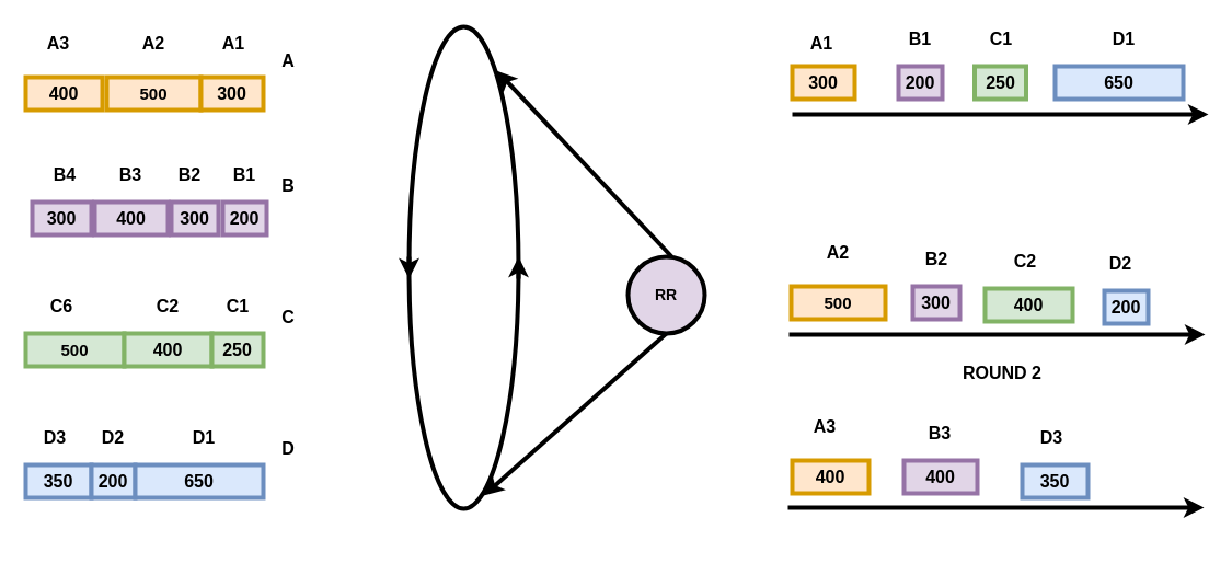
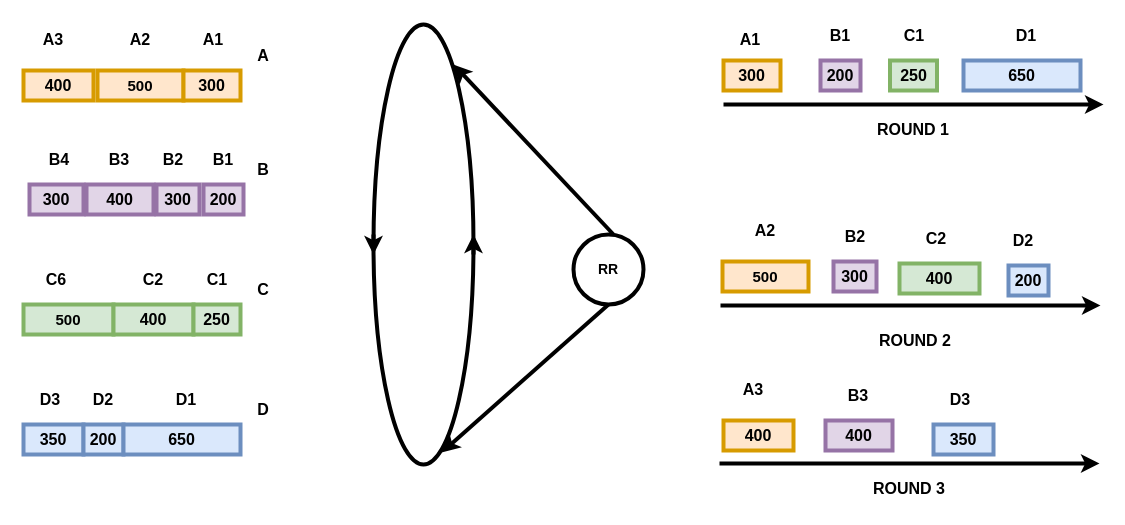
  <mxCell id="0" />
  <mxCell id="1" parent="0" />
  <mxCell id="2" value="" style="ellipse;whiteSpace=wrap;html=1;perimeterSpacing=0;strokeWidth=4;" parent="1" vertex="1"><mxGeometry x="373" y="24" width="100" height="440" as="geometry" /></mxCell>
  <mxCell id="3" value="" style="endArrow=classic;html=1;rounded=0;strokeWidth=4;" parent="1" edge="1"><mxGeometry width="50" height="50" relative="1" as="geometry"><mxPoint x="473" y="254" as="sourcePoint" /><mxPoint x="473" y="234" as="targetPoint" /></mxGeometry></mxCell>
  <mxCell id="4" value="" style="endArrow=classic;html=1;rounded=0;strokeWidth=4;" parent="1" edge="1"><mxGeometry width="50" height="50" relative="1" as="geometry"><mxPoint x="373" y="234" as="sourcePoint" /><mxPoint x="373" y="254" as="targetPoint" /></mxGeometry></mxCell>
- <mxCell id="5" value="&lt;b&gt;&lt;font style=&quot;font-size: 14px;&quot;&gt;RR&lt;/font&gt;&lt;/b&gt;" style="ellipse;whiteSpace=wrap;html=1;strokeWidth=4;fillColor=#e1d5e7;" parent="1" vertex="1"><mxGeometry x="573" y="234" width="70" height="70" as="geometry" /></mxCell>
+ <mxCell id="5" value="&lt;b&gt;&lt;font style=&quot;font-size: 14px;&quot;&gt;RR&lt;/font&gt;&lt;/b&gt;" style="ellipse;whiteSpace=wrap;html=1;strokeWidth=4;" parent="1" vertex="1"><mxGeometry x="573" y="234" width="70" height="70" as="geometry" /></mxCell>
  <mxCell id="6" value="&lt;b&gt;&lt;font style=&quot;font-size: 16px;&quot;&gt;400&lt;/font&gt;&lt;/b&gt;" style="rounded=0;whiteSpace=wrap;html=1;strokeWidth=4;fillColor=#ffe6cc;strokeColor=#d79b00;" parent="1" vertex="1"><mxGeometry x="23" y="70" width="70" height="30" as="geometry" /></mxCell>
  <mxCell id="7" value="&lt;b&gt;&lt;font style=&quot;font-size: 16px;&quot;&gt;300&lt;/font&gt;&lt;/b&gt;" style="rounded=0;whiteSpace=wrap;html=1;strokeWidth=4;fillColor=#e1d5e7;strokeColor=#9673a6;" parent="1" vertex="1"><mxGeometry x="29" y="184" width="54" height="30" as="geometry" /></mxCell>
  <mxCell id="8" value="&lt;font size=&quot;1&quot;&gt;&lt;b style=&quot;font-size: 15px;&quot;&gt;500&lt;/b&gt;&lt;/font&gt;" style="rounded=0;whiteSpace=wrap;html=1;strokeWidth=4;fillColor=#d5e8d4;strokeColor=#82b366;" parent="1" vertex="1"><mxGeometry x="23" y="304" width="90" height="30" as="geometry" /></mxCell>
  <mxCell id="9" value="&lt;b&gt;&lt;font style=&quot;font-size: 16px;&quot;&gt;350&lt;/font&gt;&lt;/b&gt;" style="rounded=0;whiteSpace=wrap;html=1;strokeWidth=4;fillColor=#dae8fc;strokeColor=#6c8ebf;" parent="1" vertex="1"><mxGeometry x="23" y="424" width="60" height="30" as="geometry" /></mxCell>
  <mxCell id="10" value="&lt;b&gt;&lt;font style=&quot;font-size: 15px;&quot;&gt;500&lt;/font&gt;&lt;/b&gt;" style="rounded=0;whiteSpace=wrap;html=1;strokeWidth=4;fillColor=#ffe6cc;strokeColor=#d79b00;" parent="1" vertex="1"><mxGeometry x="97" y="70" width="86" height="30" as="geometry" /></mxCell>
  <mxCell id="11" value="&lt;b&gt;&lt;font style=&quot;font-size: 16px;&quot;&gt;300&lt;/font&gt;&lt;/b&gt;" style="rounded=0;whiteSpace=wrap;html=1;strokeWidth=4;fillColor=#ffe6cc;strokeColor=#d79b00;" parent="1" vertex="1"><mxGeometry x="183" y="70" width="57" height="30" as="geometry" /></mxCell>
  <mxCell id="12" value="&lt;b&gt;&lt;font style=&quot;font-size: 16px;&quot;&gt;400&lt;/font&gt;&lt;/b&gt;" style="rounded=0;whiteSpace=wrap;html=1;strokeWidth=4;fillColor=#e1d5e7;strokeColor=#9673a6;" parent="1" vertex="1"><mxGeometry x="86" y="184" width="67" height="30" as="geometry" /></mxCell>
  <mxCell id="13" value="&lt;div&gt;&lt;b&gt;&lt;font style=&quot;font-size: 16px;&quot;&gt;300&lt;/font&gt;&lt;/b&gt;&lt;/div&gt;" style="rounded=0;whiteSpace=wrap;html=1;strokeWidth=4;fillColor=#e1d5e7;strokeColor=#9673a6;" parent="1" vertex="1"><mxGeometry x="156" y="184" width="43" height="30" as="geometry" /></mxCell>
  <mxCell id="14" value="&lt;b&gt;&lt;font style=&quot;font-size: 16px;&quot;&gt;400&lt;/font&gt;&lt;/b&gt;" style="rounded=0;whiteSpace=wrap;html=1;strokeWidth=4;fillColor=#d5e8d4;strokeColor=#82b366;" parent="1" vertex="1"><mxGeometry x="113" y="304" width="80" height="30" as="geometry" /></mxCell>
  <mxCell id="15" value="&lt;font size=&quot;1&quot;&gt;&lt;b style=&quot;font-size: 16px;&quot;&gt;250&lt;/b&gt;&lt;/font&gt;" style="rounded=0;whiteSpace=wrap;html=1;strokeWidth=4;fillColor=#d5e8d4;strokeColor=#82b366;" parent="1" vertex="1"><mxGeometry x="193" y="304" width="47" height="30" as="geometry" /></mxCell>
  <mxCell id="16" value="&lt;b&gt;&lt;font style=&quot;font-size: 16px;&quot;&gt;200&lt;/font&gt;&lt;/b&gt;" style="rounded=0;whiteSpace=wrap;html=1;strokeWidth=4;fillColor=#dae8fc;strokeColor=#6c8ebf;" parent="1" vertex="1"><mxGeometry x="83" y="424" width="40" height="30" as="geometry" /></mxCell>
  <mxCell id="17" value="&lt;b&gt;&lt;font style=&quot;font-size: 16px;&quot;&gt;650&lt;/font&gt;&lt;/b&gt;" style="rounded=0;whiteSpace=wrap;html=1;strokeWidth=4;fillColor=#dae8fc;strokeColor=#6c8ebf;" parent="1" vertex="1"><mxGeometry x="123" y="424" width="117" height="30" as="geometry" /></mxCell>
  <mxCell id="18" value="&lt;b&gt;&lt;font style=&quot;font-size: 16px;&quot;&gt;200&lt;/font&gt;&lt;/b&gt;" style="rounded=0;whiteSpace=wrap;html=1;strokeWidth=4;fillColor=#e1d5e7;strokeColor=#9673a6;" parent="1" vertex="1"><mxGeometry x="203" y="184" width="40" height="30" as="geometry" /></mxCell>
  <mxCell id="19" value="&lt;font style=&quot;font-size: 16px;&quot;&gt;&lt;b&gt;A&lt;/b&gt;&lt;/font&gt;" style="text;html=1;strokeColor=none;fillColor=none;align=center;verticalAlign=middle;whiteSpace=wrap;rounded=0;" parent="1" vertex="1"><mxGeometry x="233" y="40" width="60" height="30" as="geometry" /></mxCell>
  <mxCell id="20" value="A3" style="text;html=1;strokeColor=none;fillColor=none;align=center;verticalAlign=middle;whiteSpace=wrap;rounded=0;fontSize=16;fontStyle=1" parent="1" vertex="1"><mxGeometry x="23" y="24" width="60" height="30" as="geometry" /></mxCell>
  <mxCell id="21" value="A2" style="text;html=1;strokeColor=none;fillColor=none;align=center;verticalAlign=middle;whiteSpace=wrap;rounded=0;fontSize=16;fontStyle=1" parent="1" vertex="1"><mxGeometry x="110" y="24" width="60" height="30" as="geometry" /></mxCell>
  <mxCell id="22" value="A1" style="text;html=1;strokeColor=none;fillColor=none;align=center;verticalAlign=middle;whiteSpace=wrap;rounded=0;fontSize=16;fontStyle=1" parent="1" vertex="1"><mxGeometry x="183" y="24" width="60" height="30" as="geometry" /></mxCell>
  <mxCell id="23" value="B4" style="text;html=1;strokeColor=none;fillColor=none;align=center;verticalAlign=middle;whiteSpace=wrap;rounded=0;fontSize=16;fontStyle=1" parent="1" vertex="1"><mxGeometry x="29" y="144" width="60" height="30" as="geometry" /></mxCell>
  <mxCell id="24" value="B3" style="text;html=1;strokeColor=none;fillColor=none;align=center;verticalAlign=middle;whiteSpace=wrap;rounded=0;fontSize=16;fontStyle=1" parent="1" vertex="1"><mxGeometry x="89" y="144" width="60" height="30" as="geometry" /></mxCell>
  <mxCell id="25" value="B2" style="text;html=1;strokeColor=none;fillColor=none;align=center;verticalAlign=middle;whiteSpace=wrap;rounded=0;fontSize=16;fontStyle=1" parent="1" vertex="1"><mxGeometry x="143" y="144" width="60" height="30" as="geometry" /></mxCell>
  <mxCell id="26" value="B1" style="text;html=1;strokeColor=none;fillColor=none;align=center;verticalAlign=middle;whiteSpace=wrap;rounded=0;fontSize=16;fontStyle=1" parent="1" vertex="1"><mxGeometry x="193" y="144" width="60" height="30" as="geometry" /></mxCell>
  <mxCell id="27" value="B" style="text;html=1;strokeColor=none;fillColor=none;align=center;verticalAlign=middle;whiteSpace=wrap;rounded=0;fontSize=16;fontStyle=1" parent="1" vertex="1"><mxGeometry x="233" y="154" width="60" height="30" as="geometry" /></mxCell>
  <mxCell id="28" value="C" style="text;html=1;strokeColor=none;fillColor=none;align=center;verticalAlign=middle;whiteSpace=wrap;rounded=0;fontSize=16;fontStyle=1" parent="1" vertex="1"><mxGeometry x="233" y="274" width="60" height="30" as="geometry" /></mxCell>
  <mxCell id="29" value="D" style="text;html=1;strokeColor=none;fillColor=none;align=center;verticalAlign=middle;whiteSpace=wrap;rounded=0;fontSize=16;fontStyle=1" parent="1" vertex="1"><mxGeometry x="233" y="394" width="60" height="30" as="geometry" /></mxCell>
  <mxCell id="30" value="C6" style="text;html=1;strokeColor=none;fillColor=none;align=center;verticalAlign=middle;whiteSpace=wrap;rounded=0;fontSize=16;fontStyle=1" parent="1" vertex="1"><mxGeometry x="26" y="264" width="60" height="30" as="geometry" /></mxCell>
  <mxCell id="31" value="C2" style="text;html=1;strokeColor=none;fillColor=none;align=center;verticalAlign=middle;whiteSpace=wrap;rounded=0;fontSize=16;fontStyle=1" parent="1" vertex="1"><mxGeometry x="123" y="264" width="60" height="30" as="geometry" /></mxCell>
  <mxCell id="32" value="C1" style="text;html=1;strokeColor=none;fillColor=none;align=center;verticalAlign=middle;whiteSpace=wrap;rounded=0;fontSize=16;fontStyle=1" parent="1" vertex="1"><mxGeometry x="186.5" y="264" width="60" height="30" as="geometry" /></mxCell>
  <mxCell id="33" value="D3" style="text;html=1;strokeColor=none;fillColor=none;align=center;verticalAlign=middle;whiteSpace=wrap;rounded=0;fontSize=16;fontStyle=1" parent="1" vertex="1"><mxGeometry x="20" y="384" width="60" height="30" as="geometry" /></mxCell>
  <mxCell id="34" value="D2" style="text;html=1;strokeColor=none;fillColor=none;align=center;verticalAlign=middle;whiteSpace=wrap;rounded=0;fontSize=16;fontStyle=1" parent="1" vertex="1"><mxGeometry x="73" y="384" width="60" height="30" as="geometry" /></mxCell>
  <mxCell id="35" value="D1" style="text;html=1;strokeColor=none;fillColor=none;align=center;verticalAlign=middle;whiteSpace=wrap;rounded=0;fontSize=16;fontStyle=1" parent="1" vertex="1"><mxGeometry x="156" y="384" width="60" height="30" as="geometry" /></mxCell>
  <mxCell id="36" value="" style="endArrow=classic;html=1;rounded=0;strokeWidth=4;" parent="1" edge="1"><mxGeometry width="50" height="50" relative="1" as="geometry"><mxPoint x="613" y="234" as="sourcePoint" /><mxPoint x="453" y="64" as="targetPoint" /></mxGeometry></mxCell>
  <mxCell id="37" value="" style="endArrow=classic;html=1;rounded=0;strokeWidth=4;exitX=0.5;exitY=1;exitDx=0;exitDy=0;entryX=0.68;entryY=0.973;entryDx=0;entryDy=0;entryPerimeter=0;" parent="1" source="5" target="2" edge="1"><mxGeometry width="50" height="50" relative="1" as="geometry"><mxPoint x="623" y="319" as="sourcePoint" /><mxPoint x="453" y="454" as="targetPoint" /></mxGeometry></mxCell>
  <mxCell id="38" value="" style="endArrow=classic;html=1;rounded=0;strokeWidth=4;" parent="1" edge="1"><mxGeometry width="50" height="50" relative="1" as="geometry"><mxPoint x="723" y="104" as="sourcePoint" /><mxPoint x="1103" y="104" as="targetPoint" /></mxGeometry></mxCell>
  <mxCell id="39" value="&lt;b&gt;&lt;font style=&quot;font-size: 16px;&quot;&gt;300&lt;/font&gt;&lt;/b&gt;" style="rounded=0;whiteSpace=wrap;html=1;strokeWidth=4;fillColor=#ffe6cc;strokeColor=#d79b00;" parent="1" vertex="1"><mxGeometry x="723" y="60" width="57" height="30" as="geometry" /></mxCell>
  <mxCell id="40" value="A1" style="text;html=1;strokeColor=none;fillColor=none;align=center;verticalAlign=middle;whiteSpace=wrap;rounded=0;fontSize=16;fontStyle=1" parent="1" vertex="1"><mxGeometry x="720" y="24" width="60" height="30" as="geometry" /></mxCell>
  <mxCell id="41" value="&lt;b&gt;&lt;font style=&quot;font-size: 16px;&quot;&gt;200&lt;/font&gt;&lt;/b&gt;" style="rounded=0;whiteSpace=wrap;html=1;strokeWidth=4;fillColor=#e1d5e7;strokeColor=#9673a6;" parent="1" vertex="1"><mxGeometry x="820" y="60" width="40" height="30" as="geometry" /></mxCell>
  <mxCell id="42" value="B1" style="text;html=1;strokeColor=none;fillColor=none;align=center;verticalAlign=middle;whiteSpace=wrap;rounded=0;fontSize=16;fontStyle=1" parent="1" vertex="1"><mxGeometry x="810" y="20" width="60" height="30" as="geometry" /></mxCell>
  <mxCell id="43" value="&lt;font size=&quot;1&quot;&gt;&lt;b style=&quot;font-size: 16px;&quot;&gt;250&lt;/b&gt;&lt;/font&gt;" style="rounded=0;whiteSpace=wrap;html=1;strokeWidth=4;fillColor=#d5e8d4;strokeColor=#82b366;" parent="1" vertex="1"><mxGeometry x="889.5" y="60" width="47" height="30" as="geometry" /></mxCell>
  <mxCell id="44" value="C1" style="text;html=1;strokeColor=none;fillColor=none;align=center;verticalAlign=middle;whiteSpace=wrap;rounded=0;fontSize=16;fontStyle=1" parent="1" vertex="1"><mxGeometry x="884" y="20" width="60" height="30" as="geometry" /></mxCell>
  <mxCell id="45" value="&lt;b&gt;&lt;font style=&quot;font-size: 16px;&quot;&gt;650&lt;/font&gt;&lt;/b&gt;" style="rounded=0;whiteSpace=wrap;html=1;strokeWidth=4;fillColor=#dae8fc;strokeColor=#6c8ebf;" parent="1" vertex="1"><mxGeometry x="963" y="60" width="117" height="30" as="geometry" /></mxCell>
  <mxCell id="46" value="D1" style="text;html=1;strokeColor=none;fillColor=none;align=center;verticalAlign=middle;whiteSpace=wrap;rounded=0;fontSize=16;fontStyle=1" parent="1" vertex="1"><mxGeometry x="996" y="20" width="60" height="30" as="geometry" /></mxCell>
+ <mxCell id="47" value="&lt;b&gt;&lt;font style=&quot;font-size: 16px;&quot;&gt;ROUND 1&lt;/font&gt;&lt;/b&gt;" style="text;html=1;strokeColor=none;fillColor=none;align=center;verticalAlign=middle;whiteSpace=wrap;rounded=0;" parent="1" vertex="1"><mxGeometry x="873" y="114" width="80" height="30" as="geometry" /></mxCell>
  <mxCell id="48" value="" style="endArrow=classic;html=1;rounded=0;strokeWidth=4;" parent="1" edge="1"><mxGeometry width="50" height="50" relative="1" as="geometry"><mxPoint x="720" y="305" as="sourcePoint" /><mxPoint x="1100" y="305" as="targetPoint" /></mxGeometry></mxCell>
  <mxCell id="49" value="&lt;b&gt;&lt;font style=&quot;font-size: 16px;&quot;&gt;ROUND 2&lt;br&gt;&lt;/font&gt;&lt;/b&gt;" style="text;html=1;strokeColor=none;fillColor=none;align=center;verticalAlign=middle;whiteSpace=wrap;rounded=0;" parent="1" vertex="1"><mxGeometry x="875" y="325" width="80" height="30" as="geometry" /></mxCell>
  <mxCell id="50" value="&lt;b&gt;&lt;font style=&quot;font-size: 15px;&quot;&gt;500&lt;/font&gt;&lt;/b&gt;" style="rounded=0;whiteSpace=wrap;html=1;strokeWidth=4;fillColor=#ffe6cc;strokeColor=#d79b00;" parent="1" vertex="1"><mxGeometry x="722" y="261" width="86" height="30" as="geometry" /></mxCell>
  <mxCell id="51" value="A2" style="text;html=1;strokeColor=none;fillColor=none;align=center;verticalAlign=middle;whiteSpace=wrap;rounded=0;fontSize=16;fontStyle=1" parent="1" vertex="1"><mxGeometry x="735" y="215" width="60" height="30" as="geometry" /></mxCell>
  <mxCell id="52" value="&lt;div&gt;&lt;b&gt;&lt;font style=&quot;font-size: 16px;&quot;&gt;300&lt;/font&gt;&lt;/b&gt;&lt;/div&gt;" style="rounded=0;whiteSpace=wrap;html=1;strokeWidth=4;fillColor=#e1d5e7;strokeColor=#9673a6;" parent="1" vertex="1"><mxGeometry x="833" y="261" width="43" height="30" as="geometry" /></mxCell>
  <mxCell id="53" value="B2" style="text;html=1;strokeColor=none;fillColor=none;align=center;verticalAlign=middle;whiteSpace=wrap;rounded=0;fontSize=16;fontStyle=1" parent="1" vertex="1"><mxGeometry x="825" y="221" width="60" height="30" as="geometry" /></mxCell>
  <mxCell id="54" value="&lt;b&gt;&lt;font style=&quot;font-size: 16px;&quot;&gt;400&lt;/font&gt;&lt;/b&gt;" style="rounded=0;whiteSpace=wrap;html=1;strokeWidth=4;fillColor=#d5e8d4;strokeColor=#82b366;" parent="1" vertex="1"><mxGeometry x="899" y="263" width="80" height="30" as="geometry" /></mxCell>
  <mxCell id="55" value="C2" style="text;html=1;strokeColor=none;fillColor=none;align=center;verticalAlign=middle;whiteSpace=wrap;rounded=0;fontSize=16;fontStyle=1" parent="1" vertex="1"><mxGeometry x="906" y="223" width="60" height="30" as="geometry" /></mxCell>
  <mxCell id="56" value="&lt;b&gt;&lt;font style=&quot;font-size: 16px;&quot;&gt;200&lt;/font&gt;&lt;/b&gt;" style="rounded=0;whiteSpace=wrap;html=1;strokeWidth=4;fillColor=#dae8fc;strokeColor=#6c8ebf;" parent="1" vertex="1"><mxGeometry x="1008" y="265" width="40" height="30" as="geometry" /></mxCell>
  <mxCell id="57" value="D2" style="text;html=1;strokeColor=none;fillColor=none;align=center;verticalAlign=middle;whiteSpace=wrap;rounded=0;fontSize=16;fontStyle=1" parent="1" vertex="1"><mxGeometry x="993" y="225" width="60" height="30" as="geometry" /></mxCell>
  <mxCell id="58" value="" style="endArrow=classic;html=1;rounded=0;strokeWidth=4;" parent="1" edge="1"><mxGeometry width="50" height="50" relative="1" as="geometry"><mxPoint x="719" y="463" as="sourcePoint" /><mxPoint x="1099" y="463" as="targetPoint" /></mxGeometry></mxCell>
+ <mxCell id="59" value="&lt;b&gt;&lt;font style=&quot;font-size: 16px;&quot;&gt;ROUND 3&lt;br&gt;&lt;/font&gt;&lt;/b&gt;" style="text;html=1;strokeColor=none;fillColor=none;align=center;verticalAlign=middle;whiteSpace=wrap;rounded=0;" parent="1" vertex="1"><mxGeometry x="869" y="473" width="80" height="30" as="geometry" /></mxCell>
  <mxCell id="60" value="&lt;b&gt;&lt;font style=&quot;font-size: 16px;&quot;&gt;400&lt;/font&gt;&lt;/b&gt;" style="rounded=0;whiteSpace=wrap;html=1;strokeWidth=4;fillColor=#ffe6cc;strokeColor=#d79b00;" parent="1" vertex="1"><mxGeometry x="723" y="420" width="70" height="30" as="geometry" /></mxCell>
  <mxCell id="61" value="A3" style="text;html=1;strokeColor=none;fillColor=none;align=center;verticalAlign=middle;whiteSpace=wrap;rounded=0;fontSize=16;fontStyle=1" parent="1" vertex="1"><mxGeometry x="723" y="374" width="60" height="30" as="geometry" /></mxCell>
  <mxCell id="62" value="&lt;b&gt;&lt;font style=&quot;font-size: 16px;&quot;&gt;400&lt;/font&gt;&lt;/b&gt;" style="rounded=0;whiteSpace=wrap;html=1;strokeWidth=4;fillColor=#e1d5e7;strokeColor=#9673a6;" parent="1" vertex="1"><mxGeometry x="825" y="420" width="67" height="30" as="geometry" /></mxCell>
  <mxCell id="63" value="B3" style="text;html=1;strokeColor=none;fillColor=none;align=center;verticalAlign=middle;whiteSpace=wrap;rounded=0;fontSize=16;fontStyle=1" parent="1" vertex="1"><mxGeometry x="828" y="380" width="60" height="30" as="geometry" /></mxCell>
  <mxCell id="64" value="&lt;b&gt;&lt;font style=&quot;font-size: 16px;&quot;&gt;350&lt;/font&gt;&lt;/b&gt;" style="rounded=0;whiteSpace=wrap;html=1;strokeWidth=4;fillColor=#dae8fc;strokeColor=#6c8ebf;" parent="1" vertex="1"><mxGeometry x="933" y="424" width="60" height="30" as="geometry" /></mxCell>
  <mxCell id="65" value="D3" style="text;html=1;strokeColor=none;fillColor=none;align=center;verticalAlign=middle;whiteSpace=wrap;rounded=0;fontSize=16;fontStyle=1" parent="1" vertex="1"><mxGeometry x="930" y="384" width="60" height="30" as="geometry" /></mxCell>
